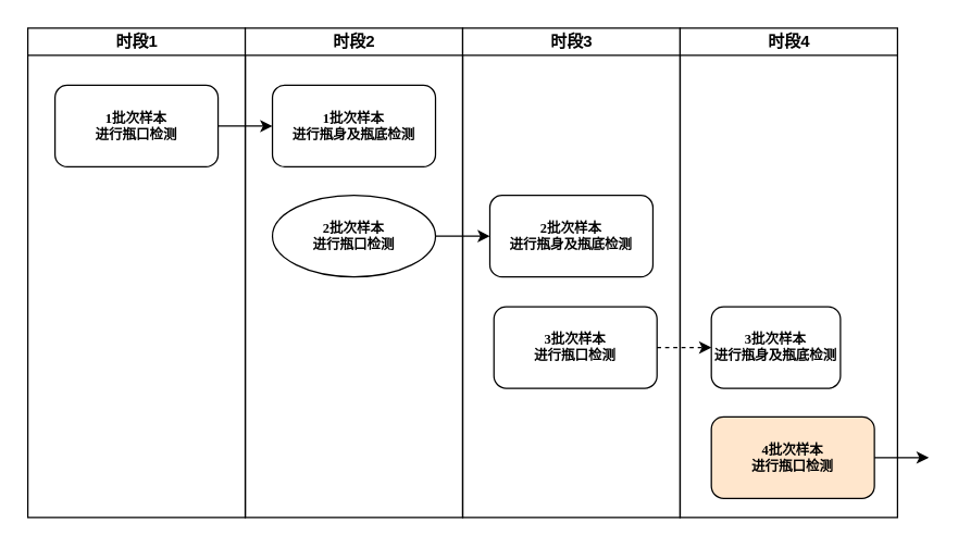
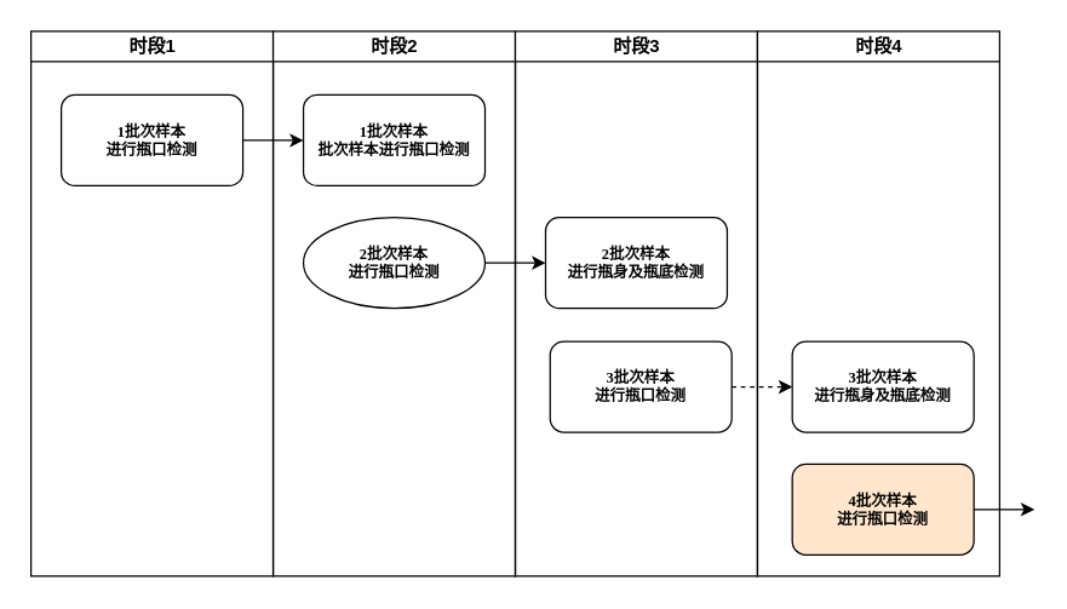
  <mxCell id="0" />
  <mxCell id="1" parent="0" />
  <mxCell id="2" value="时段1" style="swimlane;html=1;startSize=20;container=0;" parent="1" vertex="1"><mxGeometry x="20" y="20" width="160" height="360" as="geometry" /></mxCell>
  <mxCell id="3" value="时段2" style="swimlane;html=1;startSize=20;container=0;" parent="1" vertex="1"><mxGeometry x="180" y="20" width="160" height="360" as="geometry" /></mxCell>
  <mxCell id="4" value="时段3" style="swimlane;html=1;startSize=20;container=0;" parent="1" vertex="1"><mxGeometry x="340" y="20" width="160" height="360" as="geometry" /></mxCell>
  <mxCell id="5" value="时段4" style="swimlane;html=1;startSize=20;container=0;" parent="1" vertex="1"><mxGeometry x="500" y="20" width="160" height="360" as="geometry" /></mxCell>
  <mxCell id="6" style="edgeStyle=orthogonalEdgeStyle;rounded=0;orthogonalLoop=1;jettySize=auto;html=1;exitX=1;exitY=0.5;exitDx=0;exitDy=0;entryX=0;entryY=0.5;entryDx=0;entryDy=0;" edge="1" parent="1" source="8" target="9"><mxGeometry relative="1" as="geometry" /></mxCell>
  <mxCell id="7" style="edgeStyle=orthogonalEdgeStyle;rounded=0;orthogonalLoop=1;jettySize=auto;html=1;exitX=1;exitY=0.5;exitDx=0;exitDy=0;entryX=0;entryY=0.5;entryDx=0;entryDy=0;" edge="1" parent="1" source="10" target="11"><mxGeometry relative="1" as="geometry" /></mxCell>
  <mxCell id="8" value="&lt;b style=&quot;font-size: 10px;&quot;&gt;1批次样本&lt;br style=&quot;font-size: 10px;&quot;&gt;进行瓶口检测&lt;/b&gt;" style="rounded=1;whiteSpace=wrap;html=1;shadow=0;labelBackgroundColor=none;strokeWidth=1;fontFamily=Verdana;fontSize=10;align=center;" vertex="1" parent="1"><mxGeometry x="40" y="62" width="120" height="60" as="geometry" /></mxCell>
- <mxCell id="9" value="&lt;b style=&quot;font-size: 10px;&quot;&gt;1批次样本&lt;br style=&quot;font-size: 10px;&quot;&gt;进行瓶身及瓶底检测&lt;/b&gt;" style="rounded=1;whiteSpace=wrap;html=1;shadow=0;labelBackgroundColor=none;strokeWidth=1;fontFamily=Verdana;fontSize=10;align=center;" vertex="1" parent="1"><mxGeometry x="200" y="62" width="120" height="60" as="geometry" /></mxCell>
+ <mxCell id="9" value="&lt;b style=&quot;font-size: 10px;&quot;&gt;1批次样本&lt;br style=&quot;font-size: 10px;&quot;&gt;批次样本进行瓶口检测&lt;/b&gt;" style="rounded=1;whiteSpace=wrap;html=1;shadow=0;labelBackgroundColor=none;strokeWidth=1;fontFamily=Verdana;fontSize=10;align=center;" vertex="1" parent="1"><mxGeometry x="200" y="62" width="120" height="60" as="geometry" /></mxCell>
  <mxCell id="10" value="&lt;b style=&quot;font-size: 10px;&quot;&gt;2批次样本&lt;br style=&quot;font-size: 10px;&quot;&gt;进行瓶口检测&lt;/b&gt;" style="ellipse;whiteSpace=wrap;html=1;shadow=0;labelBackgroundColor=none;strokeWidth=1;fontFamily=Verdana;fontSize=10;align=center;" vertex="1" parent="1"><mxGeometry x="200" y="143" width="120" height="60" as="geometry" /></mxCell>
  <mxCell id="11" value="2批次样本&lt;br style=&quot;font-size: 10px;&quot;&gt;进行瓶身及瓶底检测" style="rounded=1;whiteSpace=wrap;html=1;shadow=0;labelBackgroundColor=none;strokeWidth=1;fontFamily=Verdana;fontSize=10;align=center;fontStyle=1" vertex="1" parent="1"><mxGeometry x="360" y="143" width="120" height="60" as="geometry" /></mxCell>
  <mxCell id="12" value="3批次样本&lt;br style=&quot;font-size: 10px;&quot;&gt;进行瓶口检测" style="rounded=1;whiteSpace=wrap;html=1;shadow=0;labelBackgroundColor=none;strokeWidth=1;fontFamily=Verdana;fontSize=10;align=center;fontStyle=1" vertex="1" parent="1"><mxGeometry x="363" y="225" width="120" height="60" as="geometry" /></mxCell>
- <mxCell id="13" value="3批次样本&lt;br style=&quot;font-size: 10px;&quot;&gt;进行瓶身及瓶底检测" style="rounded=1;whiteSpace=wrap;html=1;shadow=0;labelBackgroundColor=none;strokeWidth=1;fontFamily=Verdana;fontSize=10;align=center;fontStyle=1" vertex="1" parent="1"><mxGeometry x="523" y="225" width="95" height="60" as="geometry" /></mxCell>
+ <mxCell id="13" value="3批次样本&lt;br style=&quot;font-size: 10px;&quot;&gt;进行瓶身及瓶底检测" style="rounded=1;whiteSpace=wrap;html=1;shadow=0;labelBackgroundColor=none;strokeWidth=1;fontFamily=Verdana;fontSize=10;align=center;fontStyle=1" vertex="1" parent="1"><mxGeometry x="523" y="225" width="120" height="60" as="geometry" /></mxCell>
  <mxCell id="14" style="edgeStyle=orthogonalEdgeStyle;rounded=0;orthogonalLoop=1;jettySize=auto;html=1;exitX=1;exitY=0.5;exitDx=0;exitDy=0;entryX=0;entryY=0.5;entryDx=0;entryDy=0;dashed=1;" edge="1" parent="1" source="12" target="13"><mxGeometry relative="1" as="geometry" /></mxCell>
  <mxCell id="15" value="4批次样本&lt;br style=&quot;font-size: 10px;&quot;&gt;进行瓶口检测" style="rounded=1;whiteSpace=wrap;html=1;shadow=0;labelBackgroundColor=none;strokeWidth=1;fontFamily=Verdana;fontSize=10;align=center;fontStyle=1;fillColor=#ffe6cc;" vertex="1" parent="1"><mxGeometry x="523" y="306" width="120" height="60" as="geometry" /></mxCell>
  <mxCell id="16" style="edgeStyle=orthogonalEdgeStyle;rounded=0;orthogonalLoop=1;jettySize=auto;html=1;exitX=1;exitY=0.5;exitDx=0;exitDy=0;entryX=0;entryY=0.5;entryDx=0;entryDy=0;" edge="1" parent="1" source="15"><mxGeometry relative="1" as="geometry"><mxPoint x="683" y="336" as="targetPoint" /></mxGeometry></mxCell>
